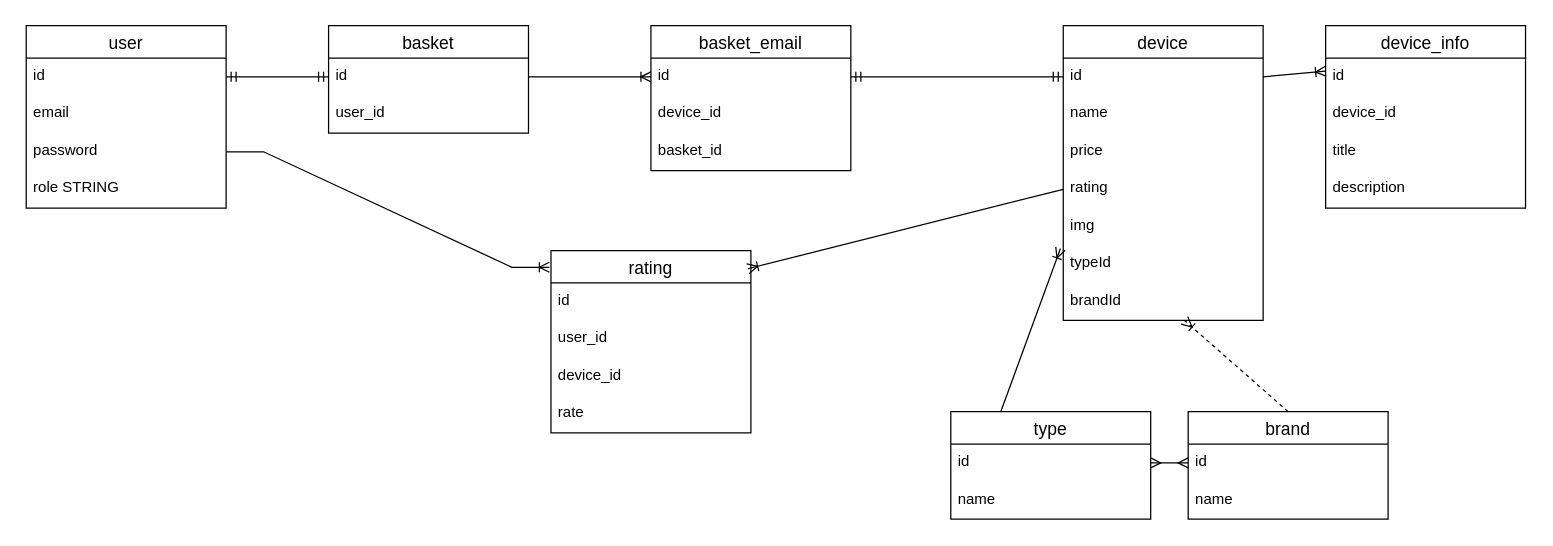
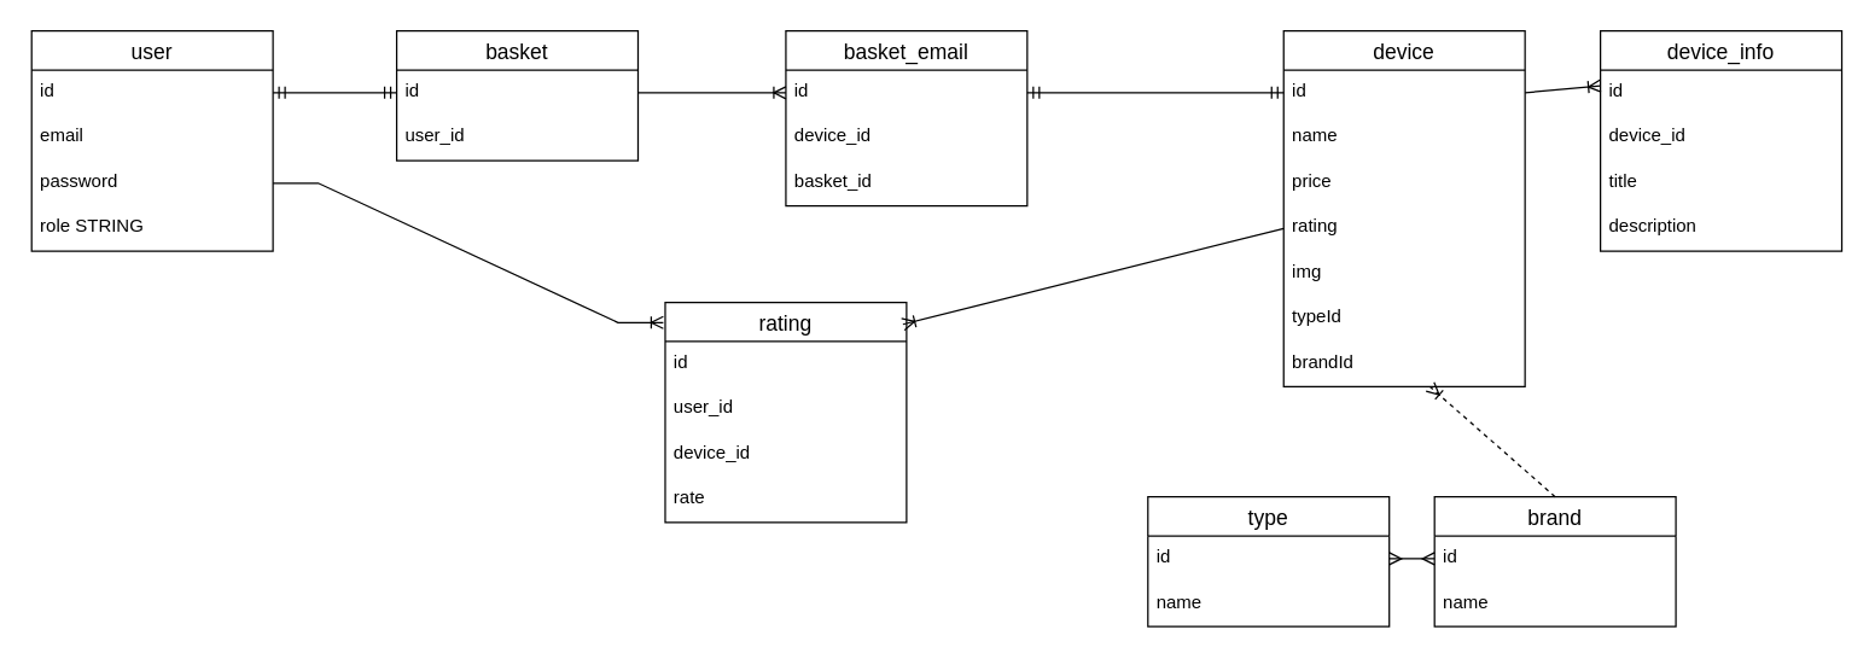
  <mxCell id="0" />
  <mxCell id="1" parent="0" />
  <mxCell id="2" value="user" style="swimlane;fontStyle=0;childLayout=stackLayout;horizontal=1;startSize=26;horizontalStack=0;resizeParent=1;resizeParentMax=0;resizeLast=0;collapsible=1;marginBottom=0;align=center;fontSize=14;" vertex="1" parent="1"><mxGeometry x="20" y="20" width="160" height="146" as="geometry" /></mxCell>
  <mxCell id="3" value="id" style="text;strokeColor=none;fillColor=none;spacingLeft=4;spacingRight=4;overflow=hidden;rotatable=0;points=[[0,0.5],[1,0.5]];portConstraint=eastwest;fontSize=12;" vertex="1" parent="2"><mxGeometry y="26" width="160" height="30" as="geometry" /></mxCell>
  <mxCell id="4" value="email" style="text;strokeColor=none;fillColor=none;spacingLeft=4;spacingRight=4;overflow=hidden;rotatable=0;points=[[0,0.5],[1,0.5]];portConstraint=eastwest;fontSize=12;" vertex="1" parent="2"><mxGeometry y="56" width="160" height="30" as="geometry" /></mxCell>
  <mxCell id="5" value="password" style="text;strokeColor=none;fillColor=none;spacingLeft=4;spacingRight=4;overflow=hidden;rotatable=0;points=[[0,0.5],[1,0.5]];portConstraint=eastwest;fontSize=12;" vertex="1" parent="2"><mxGeometry y="86" width="160" height="30" as="geometry" /></mxCell>
  <mxCell id="6" value="role STRING" style="text;strokeColor=none;fillColor=none;spacingLeft=4;spacingRight=4;overflow=hidden;rotatable=0;points=[[0,0.5],[1,0.5]];portConstraint=eastwest;fontSize=12;" vertex="1" parent="2"><mxGeometry y="116" width="160" height="30" as="geometry" /></mxCell>
  <mxCell id="7" value="basket" style="swimlane;fontStyle=0;childLayout=stackLayout;horizontal=1;startSize=26;horizontalStack=0;resizeParent=1;resizeParentMax=0;resizeLast=0;collapsible=1;marginBottom=0;align=center;fontSize=14;" vertex="1" parent="1"><mxGeometry x="262" y="20" width="160" height="86" as="geometry" /></mxCell>
  <mxCell id="8" value="id" style="text;strokeColor=none;fillColor=none;spacingLeft=4;spacingRight=4;overflow=hidden;rotatable=0;points=[[0,0.5],[1,0.5]];portConstraint=eastwest;fontSize=12;" vertex="1" parent="7"><mxGeometry y="26" width="160" height="30" as="geometry" /></mxCell>
  <mxCell id="9" value="user_id" style="text;strokeColor=none;fillColor=none;spacingLeft=4;spacingRight=4;overflow=hidden;rotatable=0;points=[[0,0.5],[1,0.5]];portConstraint=eastwest;fontSize=12;" vertex="1" parent="7"><mxGeometry y="56" width="160" height="30" as="geometry" /></mxCell>
  <mxCell id="10" value="" style="edgeStyle=entityRelationEdgeStyle;fontSize=12;html=1;endArrow=ERmandOne;startArrow=ERmandOne;rounded=0;exitX=1;exitY=0.5;exitDx=0;exitDy=0;entryX=0;entryY=0.5;entryDx=0;entryDy=0;" edge="1" parent="1" source="3" target="8"><mxGeometry width="100" height="100" relative="1" as="geometry"><mxPoint x="200" y="310" as="sourcePoint" /><mxPoint x="330" y="50" as="targetPoint" /></mxGeometry></mxCell>
  <mxCell id="11" value="device" style="swimlane;fontStyle=0;childLayout=stackLayout;horizontal=1;startSize=26;horizontalStack=0;resizeParent=1;resizeParentMax=0;resizeLast=0;collapsible=1;marginBottom=0;align=center;fontSize=14;" vertex="1" parent="1"><mxGeometry x="850" y="20" width="160" height="236" as="geometry" /></mxCell>
  <mxCell id="12" value="id" style="text;strokeColor=none;fillColor=none;spacingLeft=4;spacingRight=4;overflow=hidden;rotatable=0;points=[[0,0.5],[1,0.5]];portConstraint=eastwest;fontSize=12;" vertex="1" parent="11"><mxGeometry y="26" width="160" height="30" as="geometry" /></mxCell>
  <mxCell id="13" value="name" style="text;strokeColor=none;fillColor=none;spacingLeft=4;spacingRight=4;overflow=hidden;rotatable=0;points=[[0,0.5],[1,0.5]];portConstraint=eastwest;fontSize=12;" vertex="1" parent="11"><mxGeometry y="56" width="160" height="30" as="geometry" /></mxCell>
  <mxCell id="14" value="price" style="text;strokeColor=none;fillColor=none;spacingLeft=4;spacingRight=4;overflow=hidden;rotatable=0;points=[[0,0.5],[1,0.5]];portConstraint=eastwest;fontSize=12;" vertex="1" parent="11"><mxGeometry y="86" width="160" height="30" as="geometry" /></mxCell>
  <mxCell id="15" value="rating" style="text;strokeColor=none;fillColor=none;spacingLeft=4;spacingRight=4;overflow=hidden;rotatable=0;points=[[0,0.5],[1,0.5]];portConstraint=eastwest;fontSize=12;" vertex="1" parent="11"><mxGeometry y="116" width="160" height="30" as="geometry" /></mxCell>
  <mxCell id="16" value="img" style="text;strokeColor=none;fillColor=none;spacingLeft=4;spacingRight=4;overflow=hidden;rotatable=0;points=[[0,0.5],[1,0.5]];portConstraint=eastwest;fontSize=12;" vertex="1" parent="11"><mxGeometry y="146" width="160" height="30" as="geometry" /></mxCell>
  <mxCell id="17" value="typeId" style="text;strokeColor=none;fillColor=none;spacingLeft=4;spacingRight=4;overflow=hidden;rotatable=0;points=[[0,0.5],[1,0.5]];portConstraint=eastwest;fontSize=12;" vertex="1" parent="11"><mxGeometry y="176" width="160" height="30" as="geometry" /></mxCell>
  <mxCell id="18" value="brandId" style="text;strokeColor=none;fillColor=none;spacingLeft=4;spacingRight=4;overflow=hidden;rotatable=0;points=[[0,0.5],[1,0.5]];portConstraint=eastwest;fontSize=12;" vertex="1" parent="11"><mxGeometry y="206" width="160" height="30" as="geometry" /></mxCell>
  <mxCell id="19" value="brand" style="swimlane;fontStyle=0;childLayout=stackLayout;horizontal=1;startSize=26;horizontalStack=0;resizeParent=1;resizeParentMax=0;resizeLast=0;collapsible=1;marginBottom=0;align=center;fontSize=14;" vertex="1" parent="1"><mxGeometry x="950" y="329" width="160" height="86" as="geometry" /></mxCell>
  <mxCell id="20" value="id" style="text;strokeColor=none;fillColor=none;spacingLeft=4;spacingRight=4;overflow=hidden;rotatable=0;points=[[0,0.5],[1,0.5]];portConstraint=eastwest;fontSize=12;" vertex="1" parent="19"><mxGeometry y="26" width="160" height="30" as="geometry" /></mxCell>
  <mxCell id="21" value="name" style="text;strokeColor=none;fillColor=none;spacingLeft=4;spacingRight=4;overflow=hidden;rotatable=0;points=[[0,0.5],[1,0.5]];portConstraint=eastwest;fontSize=12;" vertex="1" parent="19"><mxGeometry y="56" width="160" height="30" as="geometry" /></mxCell>
  <mxCell id="22" value="type" style="swimlane;fontStyle=0;childLayout=stackLayout;horizontal=1;startSize=26;horizontalStack=0;resizeParent=1;resizeParentMax=0;resizeLast=0;collapsible=1;marginBottom=0;align=center;fontSize=14;" vertex="1" parent="1"><mxGeometry x="760" y="329" width="160" height="86" as="geometry" /></mxCell>
  <mxCell id="23" value="id" style="text;strokeColor=none;fillColor=none;spacingLeft=4;spacingRight=4;overflow=hidden;rotatable=0;points=[[0,0.5],[1,0.5]];portConstraint=eastwest;fontSize=12;" vertex="1" parent="22"><mxGeometry y="26" width="160" height="30" as="geometry" /></mxCell>
  <mxCell id="24" value="name" style="text;strokeColor=none;fillColor=none;spacingLeft=4;spacingRight=4;overflow=hidden;rotatable=0;points=[[0,0.5],[1,0.5]];portConstraint=eastwest;fontSize=12;" vertex="1" parent="22"><mxGeometry y="56" width="160" height="30" as="geometry" /></mxCell>
- <mxCell id="25" value="" style="fontSize=12;html=1;endArrow=ERoneToMany;rounded=0;entryX=-0.014;entryY=0.082;entryDx=0;entryDy=0;exitX=0.25;exitY=0;exitDx=0;exitDy=0;entryPerimeter=0;" edge="1" parent="1" source="22" target="17"><mxGeometry width="100" height="100" relative="1" as="geometry"><mxPoint x="578" y="260" as="sourcePoint" /><mxPoint x="898" y="170" as="targetPoint" /></mxGeometry></mxCell>
  <mxCell id="26" value="" style="fontSize=12;html=1;endArrow=ERoneToMany;rounded=0;exitX=0.5;exitY=0;exitDx=0;exitDy=0;dashed=1;" edge="1" parent="1" source="19" target="18"><mxGeometry width="100" height="100" relative="1" as="geometry"><mxPoint x="1020" y="390" as="sourcePoint" /><mxPoint x="930" y="310" as="targetPoint" /></mxGeometry></mxCell>
  <mxCell id="27" value="" style="edgeStyle=entityRelationEdgeStyle;fontSize=12;html=1;endArrow=ERmany;startArrow=ERmany;rounded=0;exitX=1;exitY=0.5;exitDx=0;exitDy=0;entryX=0;entryY=0.5;entryDx=0;entryDy=0;" edge="1" parent="1" source="23" target="20"><mxGeometry width="100" height="100" relative="1" as="geometry"><mxPoint x="688" y="509" as="sourcePoint" /><mxPoint x="788" y="409" as="targetPoint" /></mxGeometry></mxCell>
  <mxCell id="28" value="device_info" style="swimlane;fontStyle=0;childLayout=stackLayout;horizontal=1;startSize=26;horizontalStack=0;resizeParent=1;resizeParentMax=0;resizeLast=0;collapsible=1;marginBottom=0;align=center;fontSize=14;" vertex="1" parent="1"><mxGeometry x="1060" y="20" width="160" height="146" as="geometry" /></mxCell>
  <mxCell id="29" value="id" style="text;strokeColor=none;fillColor=none;spacingLeft=4;spacingRight=4;overflow=hidden;rotatable=0;points=[[0,0.5],[1,0.5]];portConstraint=eastwest;fontSize=12;" vertex="1" parent="28"><mxGeometry y="26" width="160" height="30" as="geometry" /></mxCell>
  <mxCell id="30" value="device_id" style="text;strokeColor=none;fillColor=none;spacingLeft=4;spacingRight=4;overflow=hidden;rotatable=0;points=[[0,0.5],[1,0.5]];portConstraint=eastwest;fontSize=12;" vertex="1" parent="28"><mxGeometry y="56" width="160" height="30" as="geometry" /></mxCell>
  <mxCell id="31" value="title" style="text;strokeColor=none;fillColor=none;spacingLeft=4;spacingRight=4;overflow=hidden;rotatable=0;points=[[0,0.5],[1,0.5]];portConstraint=eastwest;fontSize=12;" vertex="1" parent="28"><mxGeometry y="86" width="160" height="30" as="geometry" /></mxCell>
  <mxCell id="32" value="description" style="text;strokeColor=none;fillColor=none;spacingLeft=4;spacingRight=4;overflow=hidden;rotatable=0;points=[[0,0.5],[1,0.5]];portConstraint=eastwest;fontSize=12;" vertex="1" parent="28"><mxGeometry y="116" width="160" height="30" as="geometry" /></mxCell>
  <mxCell id="33" value="" style="fontSize=12;html=1;endArrow=ERoneToMany;rounded=0;exitX=1;exitY=0.5;exitDx=0;exitDy=0;entryX=0;entryY=0.25;entryDx=0;entryDy=0;" edge="1" parent="1" source="12" target="28"><mxGeometry width="100" height="100" relative="1" as="geometry"><mxPoint x="1020" y="300" as="sourcePoint" /><mxPoint x="1060" y="68" as="targetPoint" /></mxGeometry></mxCell>
  <mxCell id="34" value="basket_email" style="swimlane;fontStyle=0;childLayout=stackLayout;horizontal=1;startSize=26;horizontalStack=0;resizeParent=1;resizeParentMax=0;resizeLast=0;collapsible=1;marginBottom=0;align=center;fontSize=14;" vertex="1" parent="1"><mxGeometry x="520" y="20" width="160" height="116" as="geometry" /></mxCell>
  <mxCell id="35" value="id" style="text;strokeColor=none;fillColor=none;spacingLeft=4;spacingRight=4;overflow=hidden;rotatable=0;points=[[0,0.5],[1,0.5]];portConstraint=eastwest;fontSize=12;" vertex="1" parent="34"><mxGeometry y="26" width="160" height="30" as="geometry" /></mxCell>
  <mxCell id="36" value="device_id" style="text;strokeColor=none;fillColor=none;spacingLeft=4;spacingRight=4;overflow=hidden;rotatable=0;points=[[0,0.5],[1,0.5]];portConstraint=eastwest;fontSize=12;" vertex="1" parent="34"><mxGeometry y="56" width="160" height="30" as="geometry" /></mxCell>
  <mxCell id="37" value="basket_id" style="text;strokeColor=none;fillColor=none;spacingLeft=4;spacingRight=4;overflow=hidden;rotatable=0;points=[[0,0.5],[1,0.5]];portConstraint=eastwest;fontSize=12;" vertex="1" parent="34"><mxGeometry y="86" width="160" height="30" as="geometry" /></mxCell>
  <mxCell id="38" value="" style="edgeStyle=entityRelationEdgeStyle;fontSize=12;html=1;endArrow=ERoneToMany;rounded=0;exitX=1;exitY=0.5;exitDx=0;exitDy=0;entryX=0;entryY=0.5;entryDx=0;entryDy=0;" edge="1" parent="1" source="8" target="35"><mxGeometry width="100" height="100" relative="1" as="geometry"><mxPoint x="180" y="-70" as="sourcePoint" /><mxPoint x="240" as="targetPoint" y="-140" /></mxGeometry></mxCell>
  <mxCell id="39" value="" style="edgeStyle=entityRelationEdgeStyle;fontSize=12;html=1;endArrow=ERmandOne;startArrow=ERmandOne;rounded=0;exitX=0;exitY=0.5;exitDx=0;exitDy=0;entryX=1;entryY=0.5;entryDx=0;entryDy=0;" edge="1" parent="1" source="12" target="35"><mxGeometry width="100" height="100" relative="1" as="geometry"><mxPoint x="232" y="137.5" as="sourcePoint" /><mxPoint x="314" y="137.5" as="targetPoint" /></mxGeometry></mxCell>
  <mxCell id="40" value="rating" style="swimlane;fontStyle=0;childLayout=stackLayout;horizontal=1;startSize=26;horizontalStack=0;resizeParent=1;resizeParentMax=0;resizeLast=0;collapsible=1;marginBottom=0;align=center;fontSize=14;" vertex="1" parent="1"><mxGeometry x="440" y="200" width="160" height="146" as="geometry" /></mxCell>
  <mxCell id="41" value="id" style="text;strokeColor=none;fillColor=none;spacingLeft=4;spacingRight=4;overflow=hidden;rotatable=0;points=[[0,0.5],[1,0.5]];portConstraint=eastwest;fontSize=12;" vertex="1" parent="40"><mxGeometry y="26" width="160" height="30" as="geometry" /></mxCell>
  <mxCell id="42" value="user_id" style="text;strokeColor=none;fillColor=none;spacingLeft=4;spacingRight=4;overflow=hidden;rotatable=0;points=[[0,0.5],[1,0.5]];portConstraint=eastwest;fontSize=12;" vertex="1" parent="40"><mxGeometry y="56" width="160" height="30" as="geometry" /></mxCell>
  <mxCell id="43" value="device_id" style="text;strokeColor=none;fillColor=none;spacingLeft=4;spacingRight=4;overflow=hidden;rotatable=0;points=[[0,0.5],[1,0.5]];portConstraint=eastwest;fontSize=12;" vertex="1" parent="40"><mxGeometry y="86" width="160" height="30" as="geometry" /></mxCell>
  <mxCell id="44" value="rate" style="text;strokeColor=none;fillColor=none;spacingLeft=4;spacingRight=4;overflow=hidden;rotatable=0;points=[[0,0.5],[1,0.5]];portConstraint=eastwest;fontSize=12;" vertex="1" parent="40"><mxGeometry y="116" width="160" height="30" as="geometry" /></mxCell>
  <mxCell id="45" value="" style="edgeStyle=entityRelationEdgeStyle;fontSize=12;html=1;endArrow=ERoneToMany;rounded=0;exitX=1;exitY=0.5;exitDx=0;exitDy=0;entryX=-0.008;entryY=0.092;entryDx=0;entryDy=0;entryPerimeter=0;" edge="1" parent="1" source="5" target="40"><mxGeometry width="100" height="100" relative="1" as="geometry"><mxPoint x="432" y="71" as="sourcePoint" /><mxPoint x="530" y="71" as="targetPoint" /></mxGeometry></mxCell>
  <mxCell id="46" value="" style="fontSize=12;html=1;endArrow=ERoneToMany;rounded=0;entryX=0.985;entryY=0.1;entryDx=0;entryDy=0;entryPerimeter=0;exitX=0;exitY=0.5;exitDx=0;exitDy=0;" edge="1" parent="1" source="15" target="40"><mxGeometry width="100" height="100" relative="1" as="geometry"><mxPoint x="730" y="280" as="sourcePoint" /><mxPoint x="660" y="230" as="targetPoint" /></mxGeometry></mxCell>
